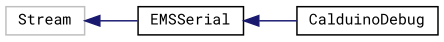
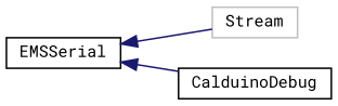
  digraph {
    fontname="Roboto Mono"
    rankdir=LR
    node [color=black fillcolor=white fontname="Roboto Mono" fontsize=10 shape=record style=filled]
    edge [color=midnightblue dir=back fontname="Roboto Mono" fontsize=10 labelfontname=Helvetica labelfontsize=10 style=solid]
    n1 [color=grey75 height=0.2 label=Stream width=0.4]
    n2 [height=0.2 label=EMSSerial width=0.4]
    n3 [height=0.2 label=CalduinoDebug width=0.4]
-   n1 -> n2
+   n2 -> n1
    n2 -> n3
  }
